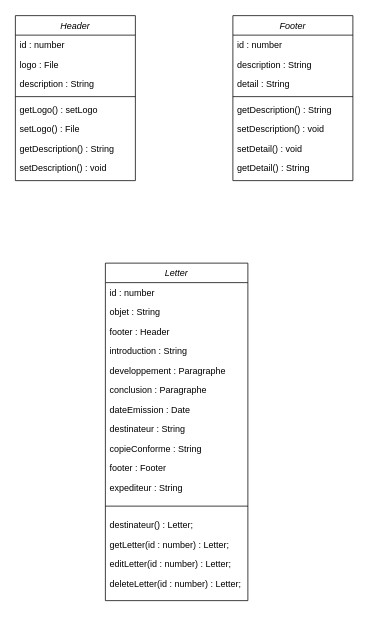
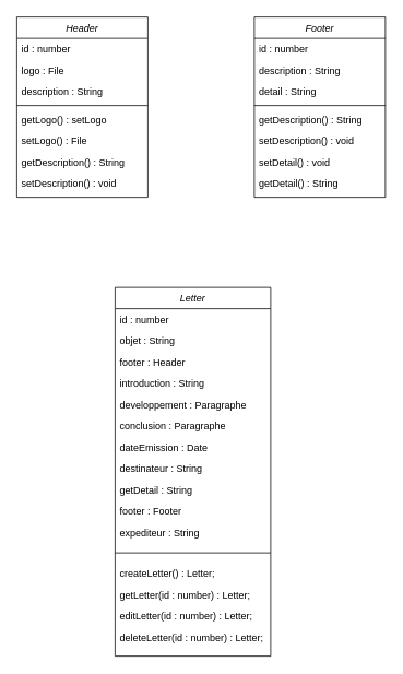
  <mxCell id="0" />
  <mxCell id="1" parent="0" />
  <mxCell id="2" value="Header" style="swimlane;fontStyle=2;align=center;verticalAlign=top;childLayout=stackLayout;horizontal=1;startSize=26;horizontalStack=0;resizeParent=1;resizeLast=0;collapsible=1;marginBottom=0;rounded=0;shadow=0;strokeWidth=1;" parent="1" vertex="1"><mxGeometry x="20" y="20" width="160" height="220" as="geometry"><mxRectangle x="230" y="140" width="160" height="26" as="alternateBounds" /></mxGeometry></mxCell>
  <mxCell id="3" value="id : number" style="text;align=left;verticalAlign=top;spacingLeft=4;spacingRight=4;overflow=hidden;rotatable=0;points=[[0,0.5],[1,0.5]];portConstraint=eastwest;" parent="2" vertex="1"><mxGeometry y="26" width="160" height="26" as="geometry" /></mxCell>
  <mxCell id="4" value="logo : File" style="text;align=left;verticalAlign=top;spacingLeft=4;spacingRight=4;overflow=hidden;rotatable=0;points=[[0,0.5],[1,0.5]];portConstraint=eastwest;rounded=0;shadow=0;html=0;" parent="2" vertex="1"><mxGeometry y="52" width="160" height="26" as="geometry" /></mxCell>
  <mxCell id="5" value="description : String" style="text;align=left;verticalAlign=top;spacingLeft=4;spacingRight=4;overflow=hidden;rotatable=0;points=[[0,0.5],[1,0.5]];portConstraint=eastwest;rounded=0;shadow=0;html=0;" vertex="1" parent="2"><mxGeometry y="78" width="160" height="26" as="geometry" /></mxCell>
  <mxCell id="6" value="" style="line;html=1;strokeWidth=1;align=left;verticalAlign=middle;spacingTop=-1;spacingLeft=3;spacingRight=3;rotatable=0;labelPosition=right;points=[];portConstraint=eastwest;" parent="2" vertex="1"><mxGeometry y="104" width="160" height="8" as="geometry" /></mxCell>
  <mxCell id="7" value="getLogo() : setLogo" style="text;align=left;verticalAlign=top;spacingLeft=4;spacingRight=4;overflow=hidden;rotatable=0;points=[[0,0.5],[1,0.5]];portConstraint=eastwest;" vertex="1" parent="2"><mxGeometry y="112" width="160" height="26" as="geometry" /></mxCell>
  <mxCell id="8" value="setLogo() : File" style="text;align=left;verticalAlign=top;spacingLeft=4;spacingRight=4;overflow=hidden;rotatable=0;points=[[0,0.5],[1,0.5]];portConstraint=eastwest;" vertex="1" parent="2"><mxGeometry y="138" width="160" height="26" as="geometry" /></mxCell>
  <mxCell id="9" value="getDescription() : String" style="text;align=left;verticalAlign=top;spacingLeft=4;spacingRight=4;overflow=hidden;rotatable=0;points=[[0,0.5],[1,0.5]];portConstraint=eastwest;" vertex="1" parent="2"><mxGeometry y="164" width="160" height="26" as="geometry" /></mxCell>
  <mxCell id="10" value="setDescription() : void" style="text;align=left;verticalAlign=top;spacingLeft=4;spacingRight=4;overflow=hidden;rotatable=0;points=[[0,0.5],[1,0.5]];portConstraint=eastwest;" vertex="1" parent="2"><mxGeometry y="190" width="160" height="26" as="geometry" /></mxCell>
  <mxCell id="11" value="Letter" style="swimlane;fontStyle=2;align=center;verticalAlign=top;childLayout=stackLayout;horizontal=1;startSize=26;horizontalStack=0;resizeParent=1;resizeLast=0;collapsible=1;marginBottom=0;rounded=0;shadow=0;strokeWidth=1;" vertex="1" parent="1"><mxGeometry x="140" y="350" width="190" height="450" as="geometry"><mxRectangle x="230" y="140" width="160" height="26" as="alternateBounds" /></mxGeometry></mxCell>
  <mxCell id="12" value="id : number" style="text;align=left;verticalAlign=top;spacingLeft=4;spacingRight=4;overflow=hidden;rotatable=0;points=[[0,0.5],[1,0.5]];portConstraint=eastwest;" vertex="1" parent="11"><mxGeometry y="26" width="190" height="26" as="geometry" /></mxCell>
  <mxCell id="13" value="objet : String" style="text;align=left;verticalAlign=top;spacingLeft=4;spacingRight=4;overflow=hidden;rotatable=0;points=[[0,0.5],[1,0.5]];portConstraint=eastwest;rounded=0;shadow=0;html=0;" vertex="1" parent="11"><mxGeometry y="52" width="190" height="26" as="geometry" /></mxCell>
  <mxCell id="14" value="footer : Header" style="text;align=left;verticalAlign=top;spacingLeft=4;spacingRight=4;overflow=hidden;rotatable=0;points=[[0,0.5],[1,0.5]];portConstraint=eastwest;rounded=0;shadow=0;html=0;" vertex="1" parent="11"><mxGeometry y="78" width="190" height="26" as="geometry" /></mxCell>
  <mxCell id="15" value="introduction : String" style="text;align=left;verticalAlign=top;spacingLeft=4;spacingRight=4;overflow=hidden;rotatable=0;points=[[0,0.5],[1,0.5]];portConstraint=eastwest;" vertex="1" parent="11"><mxGeometry y="104" width="190" height="26" as="geometry" /></mxCell>
  <mxCell id="16" value="developpement : Paragraphe" style="text;align=left;verticalAlign=top;spacingLeft=4;spacingRight=4;overflow=hidden;rotatable=0;points=[[0,0.5],[1,0.5]];portConstraint=eastwest;" vertex="1" parent="11"><mxGeometry y="130" width="190" height="26" as="geometry" /></mxCell>
  <mxCell id="17" value="conclusion : Paragraphe" style="text;align=left;verticalAlign=top;spacingLeft=4;spacingRight=4;overflow=hidden;rotatable=0;points=[[0,0.5],[1,0.5]];portConstraint=eastwest;" vertex="1" parent="11"><mxGeometry y="156" width="190" height="26" as="geometry" /></mxCell>
  <mxCell id="18" value="dateEmission : Date" style="text;align=left;verticalAlign=top;spacingLeft=4;spacingRight=4;overflow=hidden;rotatable=0;points=[[0,0.5],[1,0.5]];portConstraint=eastwest;" vertex="1" parent="11"><mxGeometry y="182" width="190" height="26" as="geometry" /></mxCell>
  <mxCell id="19" value="destinateur : String" style="text;align=left;verticalAlign=top;spacingLeft=4;spacingRight=4;overflow=hidden;rotatable=0;points=[[0,0.5],[1,0.5]];portConstraint=eastwest;" vertex="1" parent="11"><mxGeometry y="208" width="190" height="26" as="geometry" /></mxCell>
- <mxCell id="20" value="copieConforme : String" style="text;align=left;verticalAlign=top;spacingLeft=4;spacingRight=4;overflow=hidden;rotatable=0;points=[[0,0.5],[1,0.5]];portConstraint=eastwest;" vertex="1" parent="11"><mxGeometry y="234" width="190" height="26" as="geometry" /></mxCell>
+ <mxCell id="20" value="getDetail : String" style="text;align=left;verticalAlign=top;spacingLeft=4;spacingRight=4;overflow=hidden;rotatable=0;points=[[0,0.5],[1,0.5]];portConstraint=eastwest;" vertex="1" parent="11"><mxGeometry y="234" width="190" height="26" as="geometry" /></mxCell>
  <mxCell id="21" value="footer : Footer" style="text;align=left;verticalAlign=top;spacingLeft=4;spacingRight=4;overflow=hidden;rotatable=0;points=[[0,0.5],[1,0.5]];portConstraint=eastwest;rounded=0;shadow=0;html=0;" vertex="1" parent="11"><mxGeometry y="260" width="190" height="26" as="geometry" /></mxCell>
  <mxCell id="22" value="expediteur : String" style="text;align=left;verticalAlign=top;spacingLeft=4;spacingRight=4;overflow=hidden;rotatable=0;points=[[0,0.5],[1,0.5]];portConstraint=eastwest;" vertex="1" parent="11"><mxGeometry y="286" width="190" height="26" as="geometry" /></mxCell>
  <mxCell id="23" value="" style="line;html=1;strokeWidth=1;align=left;verticalAlign=middle;spacingTop=-1;spacingLeft=3;spacingRight=3;rotatable=0;labelPosition=right;points=[];portConstraint=eastwest;" vertex="1" parent="11"><mxGeometry y="312" width="190" height="24" as="geometry" /></mxCell>
- <mxCell id="24" value="destinateur() : Letter;" style="text;align=left;verticalAlign=top;spacingLeft=4;spacingRight=4;overflow=hidden;rotatable=0;points=[[0,0.5],[1,0.5]];portConstraint=eastwest;" vertex="1" parent="11"><mxGeometry y="336" width="190" height="26" as="geometry" /></mxCell>
+ <mxCell id="24" value="createLetter() : Letter;" style="text;align=left;verticalAlign=top;spacingLeft=4;spacingRight=4;overflow=hidden;rotatable=0;points=[[0,0.5],[1,0.5]];portConstraint=eastwest;" vertex="1" parent="11"><mxGeometry y="336" width="190" height="26" as="geometry" /></mxCell>
  <mxCell id="25" value="getLetter(id : number) : Letter;" style="text;align=left;verticalAlign=top;spacingLeft=4;spacingRight=4;overflow=hidden;rotatable=0;points=[[0,0.5],[1,0.5]];portConstraint=eastwest;" vertex="1" parent="11"><mxGeometry y="362" width="190" height="26" as="geometry" /></mxCell>
  <mxCell id="26" value="editLetter(id : number) : Letter;" style="text;align=left;verticalAlign=top;spacingLeft=4;spacingRight=4;overflow=hidden;rotatable=0;points=[[0,0.5],[1,0.5]];portConstraint=eastwest;" vertex="1" parent="11"><mxGeometry y="388" width="190" height="26" as="geometry" /></mxCell>
  <mxCell id="27" value="deleteLetter(id : number) : Letter;" style="text;align=left;verticalAlign=top;spacingLeft=4;spacingRight=4;overflow=hidden;rotatable=0;points=[[0,0.5],[1,0.5]];portConstraint=eastwest;" vertex="1" parent="11"><mxGeometry y="414" width="190" height="26" as="geometry" /></mxCell>
  <mxCell id="28" value="Footer" style="swimlane;fontStyle=2;align=center;verticalAlign=top;childLayout=stackLayout;horizontal=1;startSize=26;horizontalStack=0;resizeParent=1;resizeLast=0;collapsible=1;marginBottom=0;rounded=0;shadow=0;strokeWidth=1;" vertex="1" parent="1"><mxGeometry x="310" y="20" width="160" height="220" as="geometry"><mxRectangle x="230" y="140" width="160" height="26" as="alternateBounds" /></mxGeometry></mxCell>
  <mxCell id="29" value="id : number" style="text;align=left;verticalAlign=top;spacingLeft=4;spacingRight=4;overflow=hidden;rotatable=0;points=[[0,0.5],[1,0.5]];portConstraint=eastwest;" vertex="1" parent="28"><mxGeometry y="26" width="160" height="26" as="geometry" /></mxCell>
  <mxCell id="30" value="description : String" style="text;align=left;verticalAlign=top;spacingLeft=4;spacingRight=4;overflow=hidden;rotatable=0;points=[[0,0.5],[1,0.5]];portConstraint=eastwest;rounded=0;shadow=0;html=0;" vertex="1" parent="28"><mxGeometry y="52" width="160" height="26" as="geometry" /></mxCell>
  <mxCell id="31" value="detail : String" style="text;align=left;verticalAlign=top;spacingLeft=4;spacingRight=4;overflow=hidden;rotatable=0;points=[[0,0.5],[1,0.5]];portConstraint=eastwest;rounded=0;shadow=0;html=0;" vertex="1" parent="28"><mxGeometry y="78" width="160" height="26" as="geometry" /></mxCell>
  <mxCell id="32" value="" style="line;html=1;strokeWidth=1;align=left;verticalAlign=middle;spacingTop=-1;spacingLeft=3;spacingRight=3;rotatable=0;labelPosition=right;points=[];portConstraint=eastwest;" vertex="1" parent="28"><mxGeometry y="104" width="160" height="8" as="geometry" /></mxCell>
  <mxCell id="33" value="getDescription() : String" style="text;align=left;verticalAlign=top;spacingLeft=4;spacingRight=4;overflow=hidden;rotatable=0;points=[[0,0.5],[1,0.5]];portConstraint=eastwest;" vertex="1" parent="28"><mxGeometry y="112" width="160" height="26" as="geometry" /></mxCell>
  <mxCell id="34" value="setDescription() : void" style="text;align=left;verticalAlign=top;spacingLeft=4;spacingRight=4;overflow=hidden;rotatable=0;points=[[0,0.5],[1,0.5]];portConstraint=eastwest;" vertex="1" parent="28"><mxGeometry y="138" width="160" height="26" as="geometry" /></mxCell>
  <mxCell id="35" value="setDetail() : void" style="text;align=left;verticalAlign=top;spacingLeft=4;spacingRight=4;overflow=hidden;rotatable=0;points=[[0,0.5],[1,0.5]];portConstraint=eastwest;" vertex="1" parent="28"><mxGeometry y="164" width="160" height="26" as="geometry" /></mxCell>
  <mxCell id="36" value="getDetail() : String" style="text;align=left;verticalAlign=top;spacingLeft=4;spacingRight=4;overflow=hidden;rotatable=0;points=[[0,0.5],[1,0.5]];portConstraint=eastwest;" vertex="1" parent="28"><mxGeometry y="190" width="160" height="26" as="geometry" /></mxCell>
